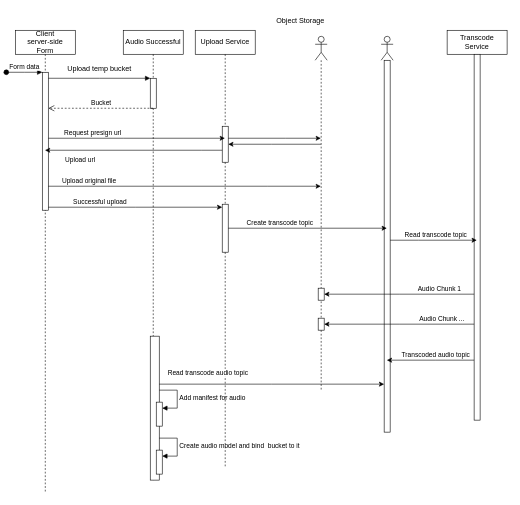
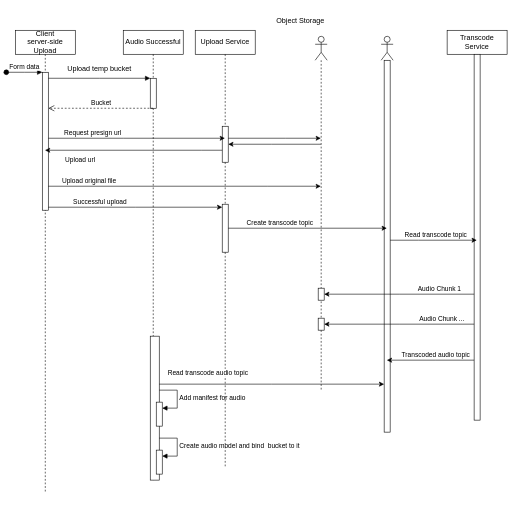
  <mxCell id="0" />
  <mxCell id="1" parent="0" />
  <mxCell id="2" style="edgeStyle=elbowEdgeStyle;rounded=0;orthogonalLoop=1;jettySize=auto;html=1;elbow=vertical;curved=0;" edge="1" parent="1" source="4" target="25"><mxGeometry relative="1" as="geometry"><Array as="points"><mxPoint x="440" y="310" /></Array></mxGeometry></mxCell>
  <mxCell id="3" value="Upload original file" style="edgeLabel;html=1;align=center;verticalAlign=middle;resizable=0;points=[];" vertex="1" connectable="0" parent="2"><mxGeometry x="-0.684" relative="1" as="geometry"><mxPoint y="-10" as="offset" /></mxGeometry></mxCell>
- <mxCell id="4" value="&lt;div&gt;Client &lt;br&gt;&lt;/div&gt;&lt;div&gt;server-side&lt;/div&gt;&lt;div&gt;Form&lt;br&gt;&lt;/div&gt;" style="shape=umlLifeline;perimeter=lifelinePerimeter;whiteSpace=wrap;html=1;container=0;dropTarget=0;collapsible=0;recursiveResize=0;outlineConnect=0;portConstraint=eastwest;newEdgeStyle={&quot;edgeStyle&quot;:&quot;elbowEdgeStyle&quot;,&quot;elbow&quot;:&quot;vertical&quot;,&quot;curved&quot;:0,&quot;rounded&quot;:0};" parent="1" vertex="1"><mxGeometry x="20" y="50" width="100" height="770" as="geometry" /></mxCell>
+ <mxCell id="4" value="&lt;div&gt;Client &lt;br&gt;&lt;/div&gt;&lt;div&gt;server-side&lt;/div&gt;&lt;div&gt;Upload&lt;br&gt;&lt;/div&gt;" style="shape=umlLifeline;perimeter=lifelinePerimeter;whiteSpace=wrap;html=1;container=0;dropTarget=0;collapsible=0;recursiveResize=0;outlineConnect=0;portConstraint=eastwest;newEdgeStyle={&quot;edgeStyle&quot;:&quot;elbowEdgeStyle&quot;,&quot;elbow&quot;:&quot;vertical&quot;,&quot;curved&quot;:0,&quot;rounded&quot;:0};" parent="1" vertex="1"><mxGeometry x="20" y="50" width="100" height="770" as="geometry" /></mxCell>
  <mxCell id="5" value="" style="html=1;points=[];perimeter=orthogonalPerimeter;outlineConnect=0;targetShapes=umlLifeline;portConstraint=eastwest;newEdgeStyle={&quot;edgeStyle&quot;:&quot;elbowEdgeStyle&quot;,&quot;elbow&quot;:&quot;vertical&quot;,&quot;curved&quot;:0,&quot;rounded&quot;:0};" parent="4" vertex="1"><mxGeometry x="45" y="70" width="10" height="230" as="geometry" /></mxCell>
  <mxCell id="6" value="Form data" style="html=1;verticalAlign=bottom;startArrow=oval;endArrow=block;startSize=8;edgeStyle=elbowEdgeStyle;elbow=vertical;curved=0;rounded=0;" parent="4" target="5" edge="1"><mxGeometry relative="1" as="geometry"><mxPoint x="-15" y="70" as="sourcePoint" /></mxGeometry></mxCell>
  <mxCell id="7" value="Audio Successful" style="shape=umlLifeline;perimeter=lifelinePerimeter;whiteSpace=wrap;html=1;container=0;dropTarget=0;collapsible=0;recursiveResize=0;outlineConnect=0;portConstraint=eastwest;newEdgeStyle={&quot;edgeStyle&quot;:&quot;elbowEdgeStyle&quot;,&quot;elbow&quot;:&quot;vertical&quot;,&quot;curved&quot;:0,&quot;rounded&quot;:0};" parent="1" vertex="1"><mxGeometry x="200" y="50" width="100" height="750" as="geometry" /></mxCell>
  <mxCell id="8" value="" style="html=1;points=[];perimeter=orthogonalPerimeter;outlineConnect=0;targetShapes=umlLifeline;portConstraint=eastwest;newEdgeStyle={&quot;edgeStyle&quot;:&quot;elbowEdgeStyle&quot;,&quot;elbow&quot;:&quot;vertical&quot;,&quot;curved&quot;:0,&quot;rounded&quot;:0};" parent="7" vertex="1"><mxGeometry x="45" y="80" width="10" height="50" as="geometry" /></mxCell>
  <mxCell id="9" value="" style="html=1;points=[];perimeter=orthogonalPerimeter;outlineConnect=0;targetShapes=umlLifeline;portConstraint=eastwest;newEdgeStyle={&quot;edgeStyle&quot;:&quot;elbowEdgeStyle&quot;,&quot;elbow&quot;:&quot;vertical&quot;,&quot;curved&quot;:0,&quot;rounded&quot;:0};" vertex="1" parent="7"><mxGeometry x="45" y="510" width="15" height="240" as="geometry" /></mxCell>
  <mxCell id="10" value="" style="html=1;points=[];perimeter=orthogonalPerimeter;outlineConnect=0;targetShapes=umlLifeline;portConstraint=eastwest;newEdgeStyle={&quot;edgeStyle&quot;:&quot;elbowEdgeStyle&quot;,&quot;elbow&quot;:&quot;vertical&quot;,&quot;curved&quot;:0,&quot;rounded&quot;:0};" vertex="1" parent="7"><mxGeometry x="55" y="620" width="10" height="40" as="geometry" /></mxCell>
  <mxCell id="11" value="Add manifest for audio" style="html=1;align=left;spacingLeft=2;endArrow=block;rounded=0;edgeStyle=orthogonalEdgeStyle;curved=0;rounded=0;" edge="1" target="10" parent="7"><mxGeometry relative="1" as="geometry"><mxPoint x="60" y="600" as="sourcePoint" /><Array as="points"><mxPoint x="90" y="630" /></Array></mxGeometry></mxCell>
  <mxCell id="12" value="" style="html=1;points=[];perimeter=orthogonalPerimeter;outlineConnect=0;targetShapes=umlLifeline;portConstraint=eastwest;newEdgeStyle={&quot;edgeStyle&quot;:&quot;elbowEdgeStyle&quot;,&quot;elbow&quot;:&quot;vertical&quot;,&quot;curved&quot;:0,&quot;rounded&quot;:0};" vertex="1" parent="7"><mxGeometry x="55" y="700" width="10" height="40" as="geometry" /></mxCell>
  <mxCell id="13" value="Create audio model and bind&amp;nbsp; bucket to it" style="html=1;align=left;spacingLeft=2;endArrow=block;rounded=0;edgeStyle=orthogonalEdgeStyle;curved=0;rounded=0;" edge="1" target="12" parent="7"><mxGeometry relative="1" as="geometry"><mxPoint x="60" y="680" as="sourcePoint" /><Array as="points"><mxPoint x="90" y="710" /></Array></mxGeometry></mxCell>
  <mxCell id="14" value="" style="html=1;verticalAlign=bottom;endArrow=block;edgeStyle=elbowEdgeStyle;elbow=vertical;curved=0;rounded=0;" parent="1" source="5" target="8" edge="1"><mxGeometry relative="1" as="geometry"><mxPoint x="175" y="140" as="sourcePoint" /><Array as="points"><mxPoint x="160" y="130" /></Array></mxGeometry></mxCell>
  <mxCell id="15" value="Upload Service" style="shape=umlLifeline;perimeter=lifelinePerimeter;whiteSpace=wrap;html=1;container=1;dropTarget=0;collapsible=0;recursiveResize=0;outlineConnect=0;portConstraint=eastwest;newEdgeStyle={&quot;edgeStyle&quot;:&quot;elbowEdgeStyle&quot;,&quot;elbow&quot;:&quot;vertical&quot;,&quot;curved&quot;:0,&quot;rounded&quot;:0};" vertex="1" parent="1"><mxGeometry x="320" y="50" width="100" height="730" as="geometry" /></mxCell>
  <mxCell id="16" value="" style="html=1;points=[];perimeter=orthogonalPerimeter;outlineConnect=0;targetShapes=umlLifeline;portConstraint=eastwest;newEdgeStyle={&quot;edgeStyle&quot;:&quot;elbowEdgeStyle&quot;,&quot;elbow&quot;:&quot;vertical&quot;,&quot;curved&quot;:0,&quot;rounded&quot;:0};" vertex="1" parent="15"><mxGeometry x="45" y="160" width="10" height="60" as="geometry" /></mxCell>
  <mxCell id="17" value="" style="html=1;points=[];perimeter=orthogonalPerimeter;outlineConnect=0;targetShapes=umlLifeline;portConstraint=eastwest;newEdgeStyle={&quot;edgeStyle&quot;:&quot;elbowEdgeStyle&quot;,&quot;elbow&quot;:&quot;vertical&quot;,&quot;curved&quot;:0,&quot;rounded&quot;:0};" vertex="1" parent="15"><mxGeometry x="45" y="290" width="10" height="80" as="geometry" /></mxCell>
  <mxCell id="18" value="Upload temp bucket" style="text;html=1;align=center;verticalAlign=middle;resizable=0;points=[];autosize=1;strokeColor=none;fillColor=none;" vertex="1" parent="1"><mxGeometry x="90" y="100" width="140" height="30" as="geometry" /></mxCell>
  <mxCell id="19" value="Bucket" style="html=1;verticalAlign=bottom;endArrow=open;dashed=1;endSize=8;edgeStyle=elbowEdgeStyle;elbow=vertical;curved=0;rounded=0;" edge="1" parent="1" source="7" target="5"><mxGeometry relative="1" as="geometry"><mxPoint x="160" y="180" as="sourcePoint" /><mxPoint x="80" y="180" as="targetPoint" /><Array as="points"><mxPoint x="110" y="180" /></Array></mxGeometry></mxCell>
  <mxCell id="20" style="edgeStyle=elbowEdgeStyle;rounded=0;orthogonalLoop=1;jettySize=auto;html=1;elbow=vertical;curved=0;" edge="1" parent="1" source="5" target="15"><mxGeometry relative="1" as="geometry"><Array as="points"><mxPoint x="200" y="230" /></Array></mxGeometry></mxCell>
  <mxCell id="21" value="Request presign url" style="edgeLabel;html=1;align=center;verticalAlign=middle;resizable=0;points=[];" vertex="1" connectable="0" parent="20"><mxGeometry x="-0.66" relative="1" as="geometry"><mxPoint x="23" y="-10" as="offset" /></mxGeometry></mxCell>
  <mxCell id="22" style="edgeStyle=elbowEdgeStyle;rounded=0;orthogonalLoop=1;jettySize=auto;html=1;elbow=vertical;curved=0;" edge="1" parent="1" source="16" target="4"><mxGeometry relative="1" as="geometry"><Array as="points"><mxPoint x="330" y="250" /></Array></mxGeometry></mxCell>
  <mxCell id="23" value="Upload url" style="edgeLabel;html=1;align=center;verticalAlign=middle;resizable=0;points=[];" vertex="1" connectable="0" parent="22"><mxGeometry x="0.404" y="2" relative="1" as="geometry"><mxPoint x="-31" y="13" as="offset" /></mxGeometry></mxCell>
  <mxCell id="24" style="edgeStyle=elbowEdgeStyle;rounded=0;orthogonalLoop=1;jettySize=auto;html=1;elbow=vertical;curved=0;" edge="1" parent="1" source="25" target="16"><mxGeometry relative="1" as="geometry" /></mxCell>
  <mxCell id="25" value="" style="shape=umlLifeline;perimeter=lifelinePerimeter;whiteSpace=wrap;html=1;container=1;dropTarget=0;collapsible=0;recursiveResize=0;outlineConnect=0;portConstraint=eastwest;newEdgeStyle={&quot;edgeStyle&quot;:&quot;elbowEdgeStyle&quot;,&quot;elbow&quot;:&quot;vertical&quot;,&quot;curved&quot;:0,&quot;rounded&quot;:0};participant=umlActor;" vertex="1" parent="1"><mxGeometry x="520" y="60" width="20" height="590" as="geometry" /></mxCell>
  <mxCell id="26" value="" style="html=1;points=[];perimeter=orthogonalPerimeter;outlineConnect=0;targetShapes=umlLifeline;portConstraint=eastwest;newEdgeStyle={&quot;edgeStyle&quot;:&quot;elbowEdgeStyle&quot;,&quot;elbow&quot;:&quot;vertical&quot;,&quot;curved&quot;:0,&quot;rounded&quot;:0};" vertex="1" parent="25"><mxGeometry x="5" y="420" width="10" height="20" as="geometry" /></mxCell>
  <mxCell id="27" value="" style="html=1;points=[];perimeter=orthogonalPerimeter;outlineConnect=0;targetShapes=umlLifeline;portConstraint=eastwest;newEdgeStyle={&quot;edgeStyle&quot;:&quot;elbowEdgeStyle&quot;,&quot;elbow&quot;:&quot;vertical&quot;,&quot;curved&quot;:0,&quot;rounded&quot;:0};" vertex="1" parent="25"><mxGeometry x="5" y="470" width="10" height="20" as="geometry" /></mxCell>
  <mxCell id="28" style="edgeStyle=elbowEdgeStyle;rounded=0;orthogonalLoop=1;jettySize=auto;html=1;elbow=vertical;curved=0;" edge="1" parent="1" source="16" target="25"><mxGeometry relative="1" as="geometry"><Array as="points"><mxPoint x="470" y="230" /></Array></mxGeometry></mxCell>
  <mxCell id="29" value="Object Storage" style="text;html=1;align=center;verticalAlign=middle;resizable=0;points=[];autosize=1;strokeColor=none;fillColor=none;" vertex="1" parent="1"><mxGeometry x="445" y="20" width="100" height="30" as="geometry" /></mxCell>
  <mxCell id="30" style="edgeStyle=elbowEdgeStyle;rounded=0;orthogonalLoop=1;jettySize=auto;html=1;elbow=vertical;curved=0;" edge="1" parent="1" source="5" target="17"><mxGeometry relative="1" as="geometry" /></mxCell>
  <mxCell id="31" value="Successful upload" style="edgeLabel;html=1;align=center;verticalAlign=middle;resizable=0;points=[];" vertex="1" connectable="0" parent="30"><mxGeometry x="-0.333" y="2" relative="1" as="geometry"><mxPoint x="-12" y="-8" as="offset" /></mxGeometry></mxCell>
  <mxCell id="32" value="Transcode Service" style="shape=umlLifeline;perimeter=lifelinePerimeter;whiteSpace=wrap;html=1;container=1;dropTarget=0;collapsible=0;recursiveResize=0;outlineConnect=0;portConstraint=eastwest;newEdgeStyle={&quot;edgeStyle&quot;:&quot;elbowEdgeStyle&quot;,&quot;elbow&quot;:&quot;vertical&quot;,&quot;curved&quot;:0,&quot;rounded&quot;:0};" vertex="1" parent="1"><mxGeometry x="740" y="50" width="100" height="650" as="geometry" /></mxCell>
  <mxCell id="33" value="" style="html=1;points=[];perimeter=orthogonalPerimeter;outlineConnect=0;targetShapes=umlLifeline;portConstraint=eastwest;newEdgeStyle={&quot;edgeStyle&quot;:&quot;elbowEdgeStyle&quot;,&quot;elbow&quot;:&quot;vertical&quot;,&quot;curved&quot;:0,&quot;rounded&quot;:0};" vertex="1" parent="32"><mxGeometry x="45" y="40" width="10" height="610" as="geometry" /></mxCell>
  <mxCell id="34" value="" style="shape=umlLifeline;perimeter=lifelinePerimeter;whiteSpace=wrap;html=1;container=1;dropTarget=0;collapsible=0;recursiveResize=0;outlineConnect=0;portConstraint=eastwest;newEdgeStyle={&quot;edgeStyle&quot;:&quot;elbowEdgeStyle&quot;,&quot;elbow&quot;:&quot;vertical&quot;,&quot;curved&quot;:0,&quot;rounded&quot;:0};participant=umlActor;" vertex="1" parent="1"><mxGeometry x="630" y="60" width="20" height="660" as="geometry" /></mxCell>
  <mxCell id="35" value="" style="html=1;points=[];perimeter=orthogonalPerimeter;outlineConnect=0;targetShapes=umlLifeline;portConstraint=eastwest;newEdgeStyle={&quot;edgeStyle&quot;:&quot;elbowEdgeStyle&quot;,&quot;elbow&quot;:&quot;vertical&quot;,&quot;curved&quot;:0,&quot;rounded&quot;:0};" vertex="1" parent="34"><mxGeometry x="5" y="40" width="10" height="620" as="geometry" /></mxCell>
  <mxCell id="36" style="edgeStyle=elbowEdgeStyle;rounded=0;orthogonalLoop=1;jettySize=auto;html=1;elbow=vertical;curved=0;" edge="1" parent="1" source="17" target="34"><mxGeometry relative="1" as="geometry" /></mxCell>
  <mxCell id="37" value="Create transcode topic" style="edgeLabel;html=1;align=center;verticalAlign=middle;resizable=0;points=[];" vertex="1" connectable="0" parent="36"><mxGeometry x="-0.472" y="3" relative="1" as="geometry"><mxPoint x="15" y="-7" as="offset" /></mxGeometry></mxCell>
  <mxCell id="38" style="edgeStyle=elbowEdgeStyle;rounded=0;orthogonalLoop=1;jettySize=auto;html=1;elbow=horizontal;curved=0;" edge="1" parent="1" source="33" target="34"><mxGeometry relative="1" as="geometry"><Array as="points"><mxPoint x="720" y="600" /><mxPoint x="760" y="500" /><mxPoint x="770" y="460" /><mxPoint x="720" y="420" /><mxPoint x="718" y="440" /></Array></mxGeometry></mxCell>
  <mxCell id="39" value="Transcoded audio topic " style="edgeLabel;html=1;align=center;verticalAlign=middle;resizable=0;points=[];" vertex="1" connectable="0" parent="38"><mxGeometry x="0.158" y="-3" relative="1" as="geometry"><mxPoint x="19" y="-7" as="offset" /></mxGeometry></mxCell>
  <mxCell id="40" style="edgeStyle=elbowEdgeStyle;rounded=0;orthogonalLoop=1;jettySize=auto;html=1;elbow=vertical;curved=0;" edge="1" parent="1" source="35" target="32"><mxGeometry relative="1" as="geometry" /></mxCell>
  <mxCell id="41" value="&lt;div&gt;Read transcode topic&lt;/div&gt;" style="edgeLabel;html=1;align=center;verticalAlign=middle;resizable=0;points=[];" vertex="1" connectable="0" parent="40"><mxGeometry x="-0.093" y="-1" relative="1" as="geometry"><mxPoint x="9" y="-11" as="offset" /></mxGeometry></mxCell>
  <mxCell id="42" style="edgeStyle=elbowEdgeStyle;rounded=0;orthogonalLoop=1;jettySize=auto;html=1;elbow=vertical;curved=0;" edge="1" parent="1" source="33" target="26"><mxGeometry relative="1" as="geometry" /></mxCell>
  <mxCell id="43" value="Audio Chunk 1" style="edgeLabel;html=1;align=center;verticalAlign=middle;resizable=0;points=[];" vertex="1" connectable="0" parent="42"><mxGeometry x="-0.531" y="1" relative="1" as="geometry"><mxPoint y="-11" as="offset" /></mxGeometry></mxCell>
  <mxCell id="44" style="edgeStyle=elbowEdgeStyle;rounded=0;orthogonalLoop=1;jettySize=auto;html=1;elbow=vertical;curved=0;" edge="1" parent="1" source="33" target="27"><mxGeometry relative="1" as="geometry" /></mxCell>
  <mxCell id="45" value="Audio Chunk ..." style="edgeLabel;html=1;align=center;verticalAlign=middle;resizable=0;points=[];" vertex="1" connectable="0" parent="44"><mxGeometry x="-0.317" y="1" relative="1" as="geometry"><mxPoint x="30" y="-11" as="offset" /></mxGeometry></mxCell>
  <mxCell id="46" style="edgeStyle=elbowEdgeStyle;rounded=0;orthogonalLoop=1;jettySize=auto;html=1;elbow=vertical;curved=0;" edge="1" parent="1" source="9" target="35"><mxGeometry relative="1" as="geometry" /></mxCell>
  <mxCell id="47" value="Read transcode audio topic" style="edgeLabel;html=1;align=center;verticalAlign=middle;resizable=0;points=[];" vertex="1" connectable="0" parent="46"><mxGeometry x="-0.748" relative="1" as="geometry"><mxPoint x="33" y="-20" as="offset" /></mxGeometry></mxCell>
